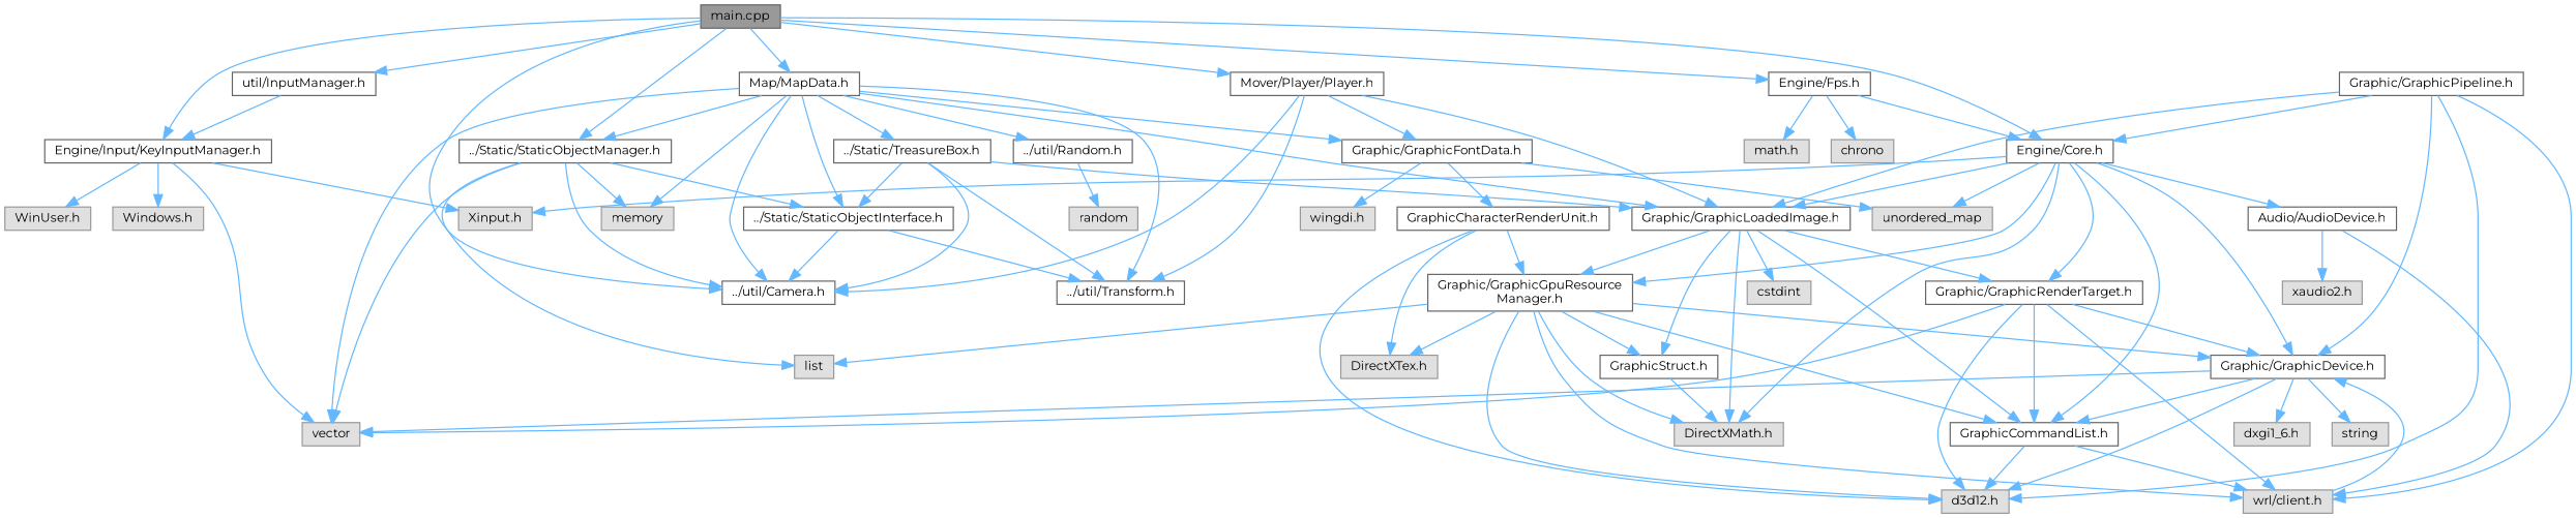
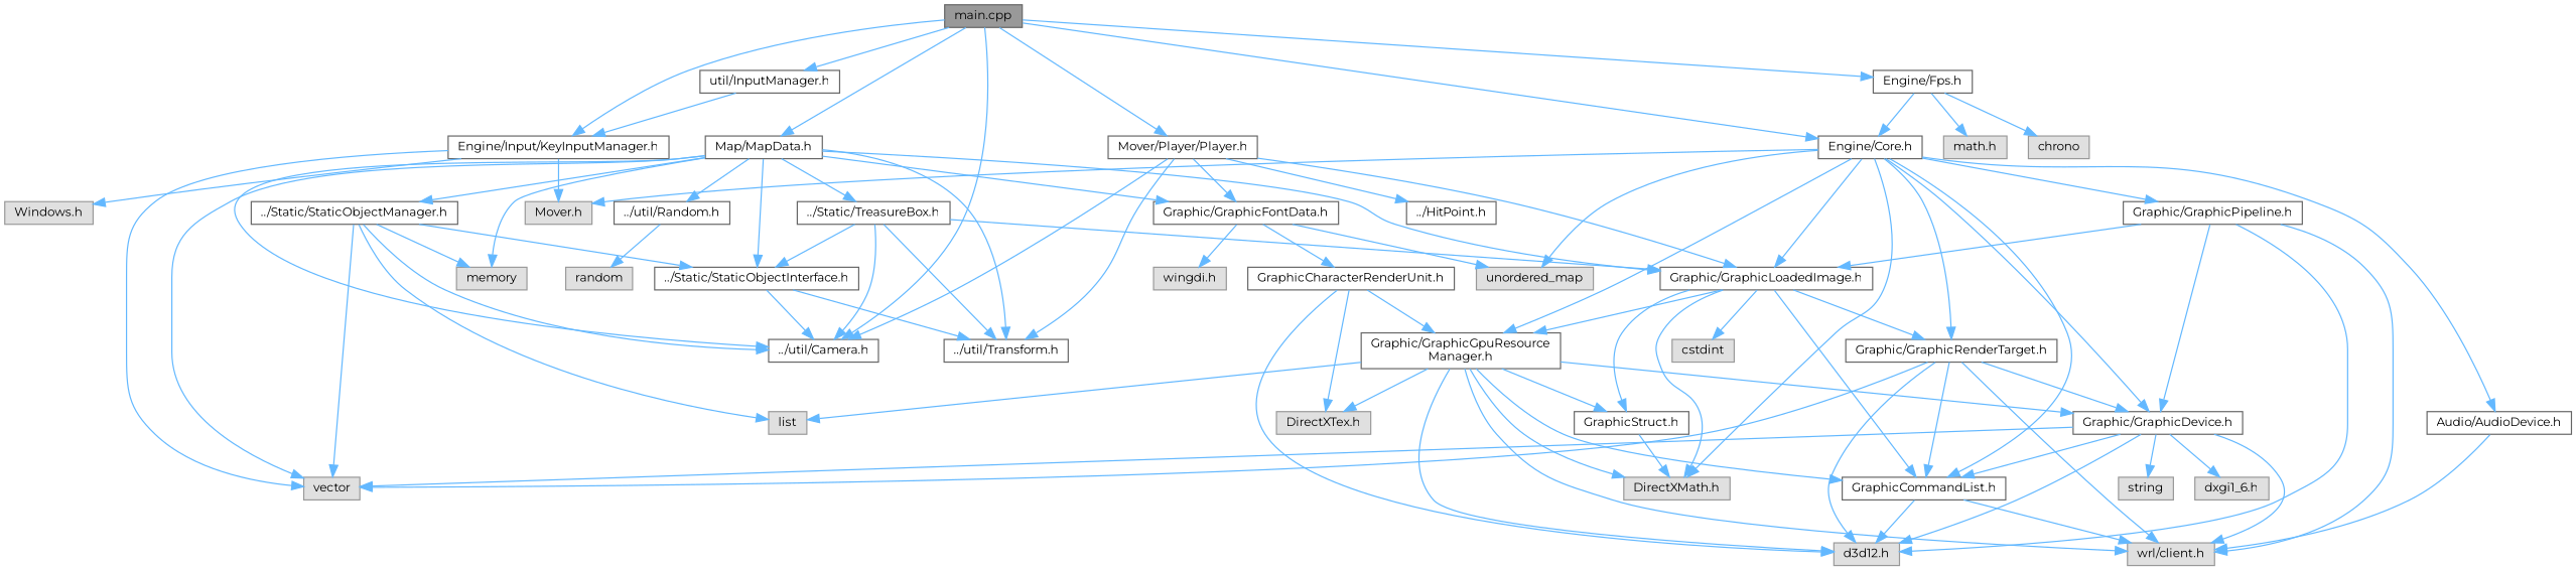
  digraph {
    fontname=Montserrat
    node [color=grey40 fillcolor=white fontname=Montserrat fontsize=10 shape=box style=filled]
    edge [color=steelblue1 fontname=Montserrat fontsize=10 labelfontname=Helvetica labelfontsize=10 style=solid]
    n1 [color=gray40 fillcolor=grey60 fontcolor=black height=0.2 label="main.cpp" width=0.4]
    n2 [height=0.2 label="Engine/Core.h" width=0.4]
    n3 [height=0.2 label="Engine/Fps.h" width=0.4]
    n4 [height=0.2 label="Engine/Input/KeyInputManager.h" width=0.4]
    n5 [height=0.2 label="Map/MapData.h" width=0.4]
    n6 [height=0.2 label="../util/Camera.h" width=0.4]
    n7 [height=0.2 label="../Static/StaticObjectManager.h" width=0.4]
    n8 [height=0.2 label="Mover/Player/Player.h" width=0.4]
    n9 [height=0.2 label="util/InputManager.h" width=0.4]
    n10 [height=0.2 label="Graphic/GraphicDevice.h" width=0.4]
    n11 [height=0.2 label="GraphicCommandList.h" width=0.4]
    n12 [height=0.2 label="Graphic/GraphicRenderTarget.h" width=0.4]
    n13 [height=0.2 label="Graphic/GraphicPipeline.h" width=0.4]
    n14 [height=0.2 label="Graphic/GraphicGpuResource\lManager.h" width=0.4]
    n15 [color=grey60 fillcolor="#E0E0E0" height=0.2 label="DirectXMath.h" width=0.4]
    n16 [height=0.2 label="Graphic/GraphicLoadedImage.h" width=0.4]
    n17 [color=grey60 fillcolor="#E0E0E0" height=0.2 label=unordered_map width=0.4]
    n18 [height=0.2 label="Audio/AudioDevice.h" width=0.4]
-   n19 [color=grey60 fillcolor="#E0E0E0" height=0.2 label="Xinput.h" width=0.4]
+   n19 [color=grey60 fillcolor="#E0E0E0" height=0.2 label="Mover.h" width=0.4]
    n20 [color=grey60 fillcolor="#E0E0E0" height=0.2 label="math.h" width=0.4]
    n21 [color=grey60 fillcolor="#E0E0E0" height=0.2 label=chrono width=0.4]
    n22 [color=grey60 fillcolor="#E0E0E0" height=0.2 label=vector width=0.4]
    n23 [color=grey60 fillcolor="#E0E0E0" height=0.2 label="Windows.h" width=0.4]
-   n24 [color=grey60 fillcolor="#E0E0E0" height=0.2 label="WinUser.h" width=0.4]
    n25 [height=0.2 label="Graphic/GraphicFontData.h" width=0.4]
    n26 [height=0.2 label="../util/Random.h" width=0.4]
    n27 [height=0.2 label="../util/Transform.h" width=0.4]
    n28 [height=0.2 label="../Static/StaticObjectInterface.h" width=0.4]
    n29 [height=0.2 label="../Static/TreasureBox.h" width=0.4]
    n30 [color=grey60 fillcolor="#E0E0E0" height=0.2 label=memory width=0.4]
    n31 [color=grey60 fillcolor="#E0E0E0" height=0.2 label=list width=0.4]
+   n32 [height=0.2 label="../HitPoint.h" width=0.4]
    n33 [color=grey60 fillcolor="#E0E0E0" height=0.2 label="d3d12.h" width=0.4]
    n34 [color=grey60 fillcolor="#E0E0E0" height=0.2 label="dxgi1_6.h" width=0.4]
    n35 [color=grey60 fillcolor="#E0E0E0" height=0.2 label="wrl/client.h" width=0.4]
    n36 [color=grey60 fillcolor="#E0E0E0" height=0.2 label=string width=0.4]
    n37 [height=0.2 label="GraphicStruct.h" width=0.4]
    n38 [color=grey60 fillcolor="#E0E0E0" height=0.2 label="DirectXTex.h" width=0.4]
    n39 [color=grey60 fillcolor="#E0E0E0" height=0.2 label=cstdint width=0.4]
    n40 [height=0.2 label="GraphicCharacterRenderUnit.h" width=0.4]
    n41 [color=grey60 fillcolor="#E0E0E0" height=0.2 label="wingdi.h" width=0.4]
-   n42 [color=grey60 fillcolor="#E0E0E0" height=0.2 label="xaudio2.h" width=0.4]
    n43 [color=grey60 fillcolor="#E0E0E0" height=0.2 label=random width=0.4]
    n1 -> n2
    n1 -> n3
    n1 -> n4
    n1 -> n5
    n1 -> n6
-   n1 -> n7
    n1 -> n8
    n1 -> n9
    n2 -> n10
    n2 -> n11
    n2 -> n12
-   n13 -> n2
+   n2 -> n13
    n2 -> n14
    n2 -> n15
    n2 -> n16
    n2 -> n17
    n2 -> n18
    n2 -> n19
    n3 -> n2
    n3 -> n20
    n3 -> n21
    n4 -> n19
    n4 -> n22
    n4 -> n23
-   n4 -> n24
    n5 -> n6
    n5 -> n7
    n5 -> n16
    n5 -> n22
    n5 -> n25
    n5 -> n26
    n5 -> n27
    n5 -> n28
    n5 -> n29
    n5 -> n30
    n7 -> n6
    n7 -> n22
    n7 -> n28
    n7 -> n30
    n7 -> n31
    n8 -> n6
    n8 -> n16
    n8 -> n25
    n8 -> n27
+   n8 -> n32
    n9 -> n4
    n10 -> n11
    n10 -> n22
    n10 -> n33
    n10 -> n34
-   n35 -> n10
+   n10 -> n35
    n10 -> n36
    n11 -> n33
    n11 -> n35
    n12 -> n10
    n12 -> n11
    n12 -> n22
    n12 -> n33
    n12 -> n35
    n13 -> n10
    n13 -> n16
    n13 -> n33
    n13 -> n35
    n14 -> n10
    n14 -> n11
    n14 -> n15
    n14 -> n31
    n14 -> n33
    n14 -> n35
    n14 -> n37
    n14 -> n38
    n16 -> n11
    n16 -> n12
    n16 -> n14
    n16 -> n15
    n16 -> n37
    n16 -> n39
    n18 -> n35
-   n18 -> n42
    n25 -> n17
    n25 -> n40
    n25 -> n41
    n26 -> n43
    n28 -> n6
    n28 -> n27
    n29 -> n6
    n29 -> n16
    n29 -> n27
    n29 -> n28
    n37 -> n15
    n40 -> n14
    n40 -> n33
    n40 -> n38
  }
